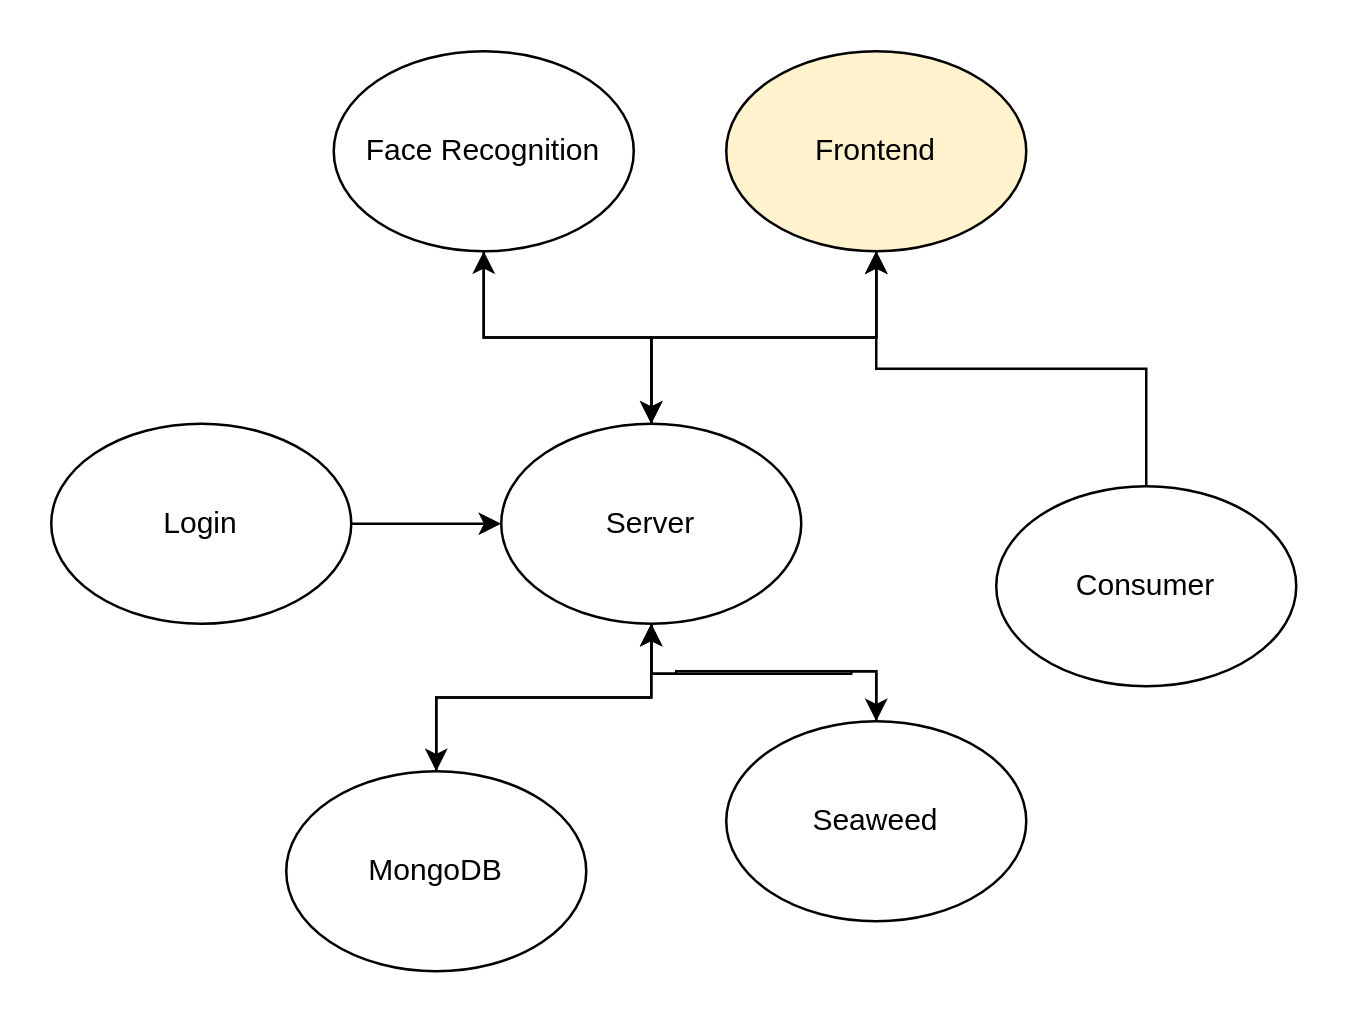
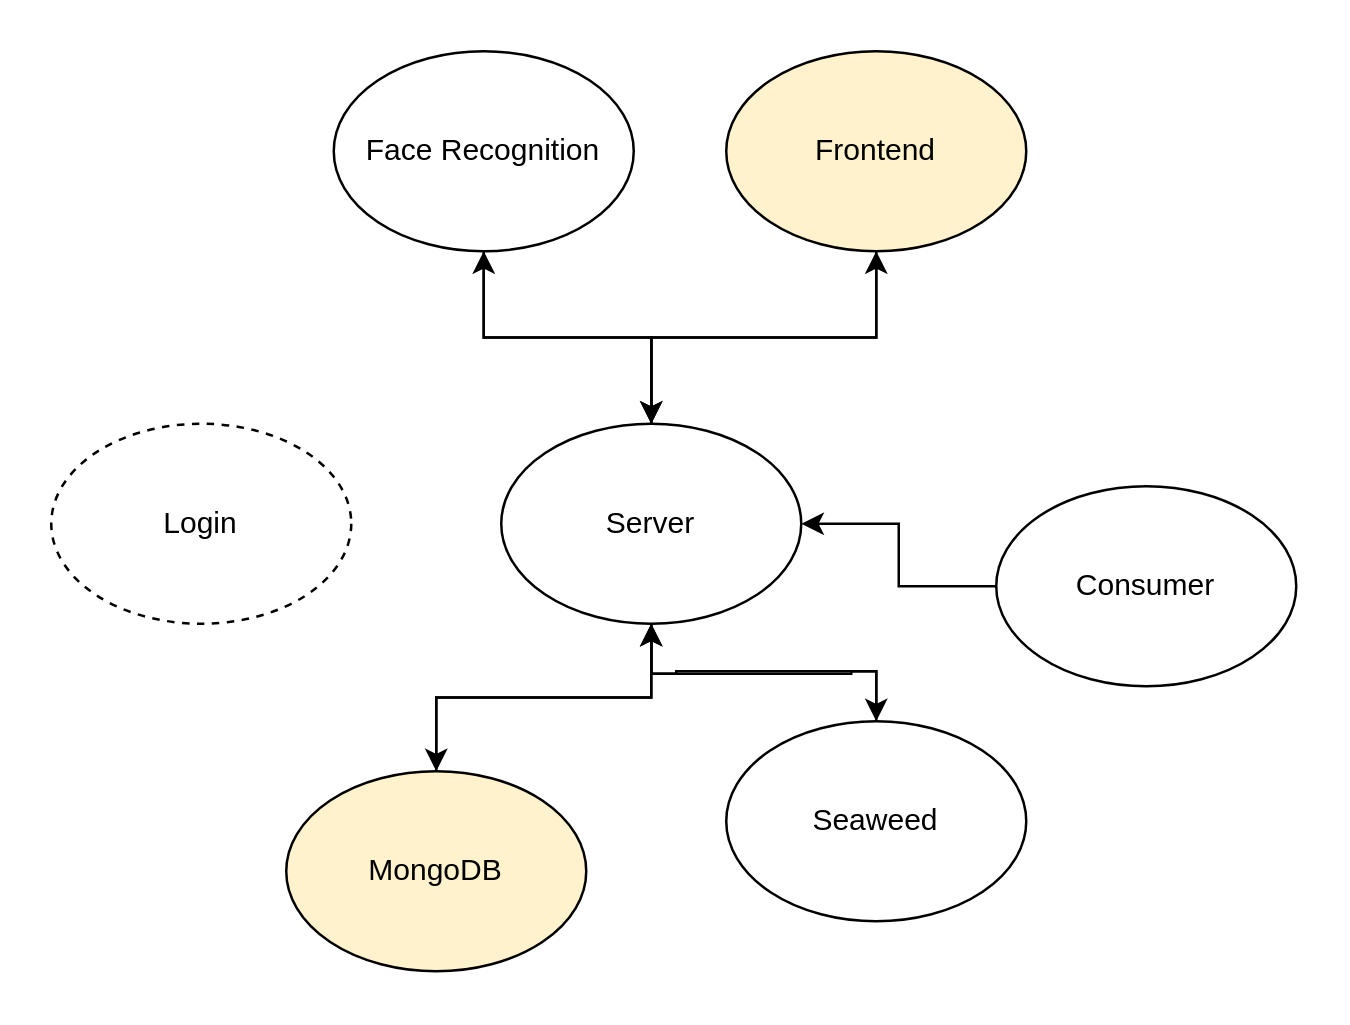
  <mxCell id="0" />
  <mxCell id="1" parent="0" />
- <mxCell id="2" style="edgeStyle=orthogonalEdgeStyle;rounded=0;orthogonalLoop=1;jettySize=auto;html=1;" edge="1" parent="1" source="3" target="8"><mxGeometry relative="1" as="geometry" /></mxCell>
- <mxCell id="3" value="Login" style="ellipse;whiteSpace=wrap;html=1;" vertex="1" parent="1"><mxGeometry x="20" y="169" width="120" height="80" as="geometry" /></mxCell>
+ <mxCell id="3" value="Login" style="ellipse;whiteSpace=wrap;html=1;dashed=1;" vertex="1" parent="1"><mxGeometry x="20" y="169" width="120" height="80" as="geometry" /></mxCell>
  <mxCell id="4" style="edgeStyle=orthogonalEdgeStyle;rounded=0;orthogonalLoop=1;jettySize=auto;html=1;" edge="1" parent="1" source="8" target="16"><mxGeometry relative="1" as="geometry" /></mxCell>
  <mxCell id="5" style="edgeStyle=orthogonalEdgeStyle;rounded=0;orthogonalLoop=1;jettySize=auto;html=1;" edge="1" parent="1" source="8" target="12"><mxGeometry relative="1" as="geometry" /></mxCell>
  <mxCell id="6" style="edgeStyle=orthogonalEdgeStyle;rounded=0;orthogonalLoop=1;jettySize=auto;html=1;" edge="1" parent="1" source="8" target="14"><mxGeometry relative="1" as="geometry" /></mxCell>
  <mxCell id="7" style="edgeStyle=orthogonalEdgeStyle;rounded=0;orthogonalLoop=1;jettySize=auto;html=1;" edge="1" parent="1" source="8" target="18"><mxGeometry relative="1" as="geometry" /></mxCell>
  <mxCell id="8" value="Server" style="ellipse;whiteSpace=wrap;html=1;" vertex="1" parent="1"><mxGeometry x="200" y="169" width="120" height="80" as="geometry" /></mxCell>
- <mxCell id="9" style="edgeStyle=orthogonalEdgeStyle;rounded=0;orthogonalLoop=1;jettySize=auto;html=1;" edge="1" parent="1" source="10" target="12"><mxGeometry relative="1" as="geometry" /></mxCell>
+ <mxCell id="9" style="edgeStyle=orthogonalEdgeStyle;rounded=0;orthogonalLoop=1;jettySize=auto;html=1;" edge="1" parent="1" source="10" target="8"><mxGeometry relative="1" as="geometry" /></mxCell>
  <mxCell id="10" value="Consumer" style="ellipse;whiteSpace=wrap;html=1;" vertex="1" parent="1"><mxGeometry x="398" y="194" width="120" height="80" as="geometry" /></mxCell>
  <mxCell id="11" style="edgeStyle=orthogonalEdgeStyle;rounded=0;orthogonalLoop=1;jettySize=auto;html=1;" edge="1" parent="1" source="12" target="8"><mxGeometry relative="1" as="geometry" /></mxCell>
  <mxCell id="12" value="Frontend" style="ellipse;whiteSpace=wrap;html=1;fillColor=#fff2cc;" vertex="1" parent="1"><mxGeometry x="290" y="20" width="120" height="80" as="geometry" /></mxCell>
  <mxCell id="13" style="edgeStyle=orthogonalEdgeStyle;rounded=0;orthogonalLoop=1;jettySize=auto;html=1;entryX=0.5;entryY=1;entryDx=0;entryDy=0;" edge="1" parent="1" source="14" target="8"><mxGeometry relative="1" as="geometry" /></mxCell>
- <mxCell id="14" value="MongoDB" style="ellipse;whiteSpace=wrap;html=1;" vertex="1" parent="1"><mxGeometry x="114" y="308" width="120" height="80" as="geometry" /></mxCell>
+ <mxCell id="14" value="MongoDB" style="ellipse;whiteSpace=wrap;html=1;fillColor=#fff2cc;" vertex="1" parent="1"><mxGeometry x="114" y="308" width="120" height="80" as="geometry" /></mxCell>
  <mxCell id="15" style="edgeStyle=orthogonalEdgeStyle;rounded=0;orthogonalLoop=1;jettySize=auto;html=1;entryX=0.5;entryY=0;entryDx=0;entryDy=0;" edge="1" parent="1" source="16" target="8"><mxGeometry relative="1" as="geometry" /></mxCell>
  <mxCell id="16" value="Face Recognition" style="ellipse;whiteSpace=wrap;html=1;" vertex="1" parent="1"><mxGeometry x="133" y="20" width="120" height="80" as="geometry" /></mxCell>
  <mxCell id="17" style="edgeStyle=orthogonalEdgeStyle;rounded=0;orthogonalLoop=1;jettySize=auto;html=1;entryX=0.5;entryY=1;entryDx=0;entryDy=0;" edge="1" parent="1" source="18" target="8"><mxGeometry relative="1" as="geometry" /></mxCell>
  <mxCell id="18" value="Seaweed" style="ellipse;whiteSpace=wrap;html=1;" vertex="1" parent="1"><mxGeometry x="290" y="288" width="120" height="80" as="geometry" /></mxCell>
